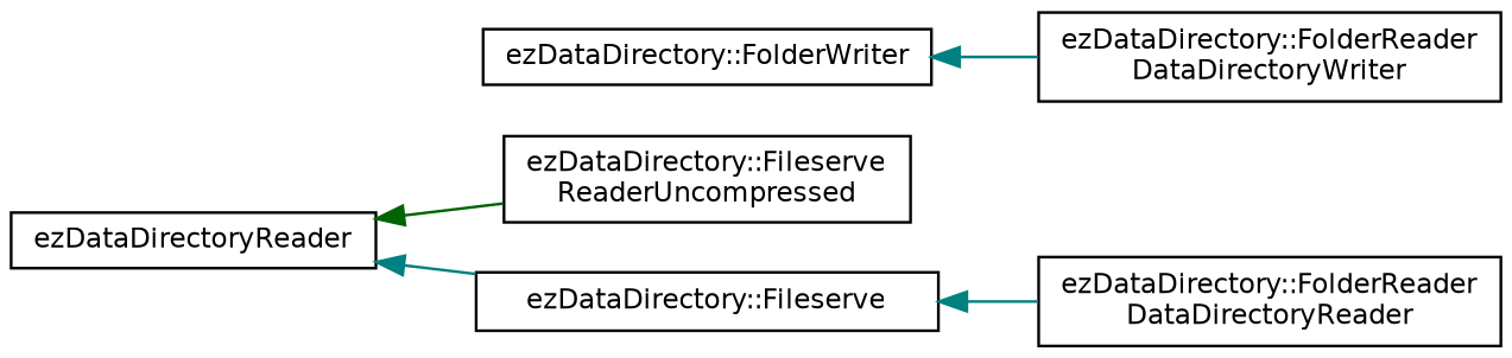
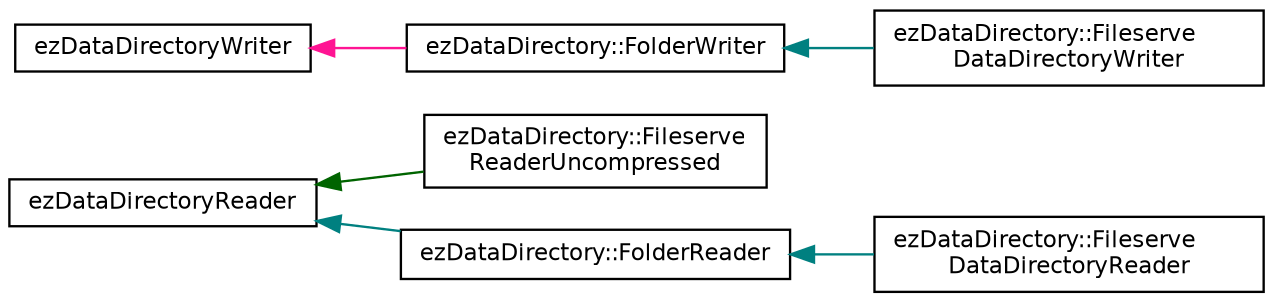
  digraph {
    rankdir=LR
    node [color=black fillcolor=white fontname=Helvetica fontsize=10 shape=record style=filled]
    edge [color=teal dir=back fontname=Helvetica fontsize=10 labelfontname=Helvetica labelfontsize=10 style=solid]
    n1 [height=0.2 label=ezDataDirectoryReader width=0.4]
    n2 [height=0.2 label="ezDataDirectory::Fileserve\lReaderUncompressed" width=0.4]
-   n3 [height=0.2 label="ezDataDirectory::Fileserve" width=0.4]
+   n3 [height=0.2 label="ezDataDirectory::FolderReader" width=0.4]
+   n4 [height=0.2 label=ezDataDirectoryWriter width=0.4]
    n5 [height=0.2 label="ezDataDirectory::FolderWriter" width=0.4]
-   n6 [height=0.2 label="ezDataDirectory::FolderReader\lDataDirectoryReader" width=0.4]
-   n7 [height=0.2 label="ezDataDirectory::FolderReader\lDataDirectoryWriter" width=0.4]
+   n6 [height=0.2 label="ezDataDirectory::Fileserve\lDataDirectoryReader" width=0.4]
+   n7 [height=0.2 label="ezDataDirectory::Fileserve\lDataDirectoryWriter" width=0.4]
    n1 -> n2 [color=darkgreen]
    n1 -> n3
    n3 -> n6
+   n4 -> n5 [color=deeppink]
    n5 -> n7
  }
